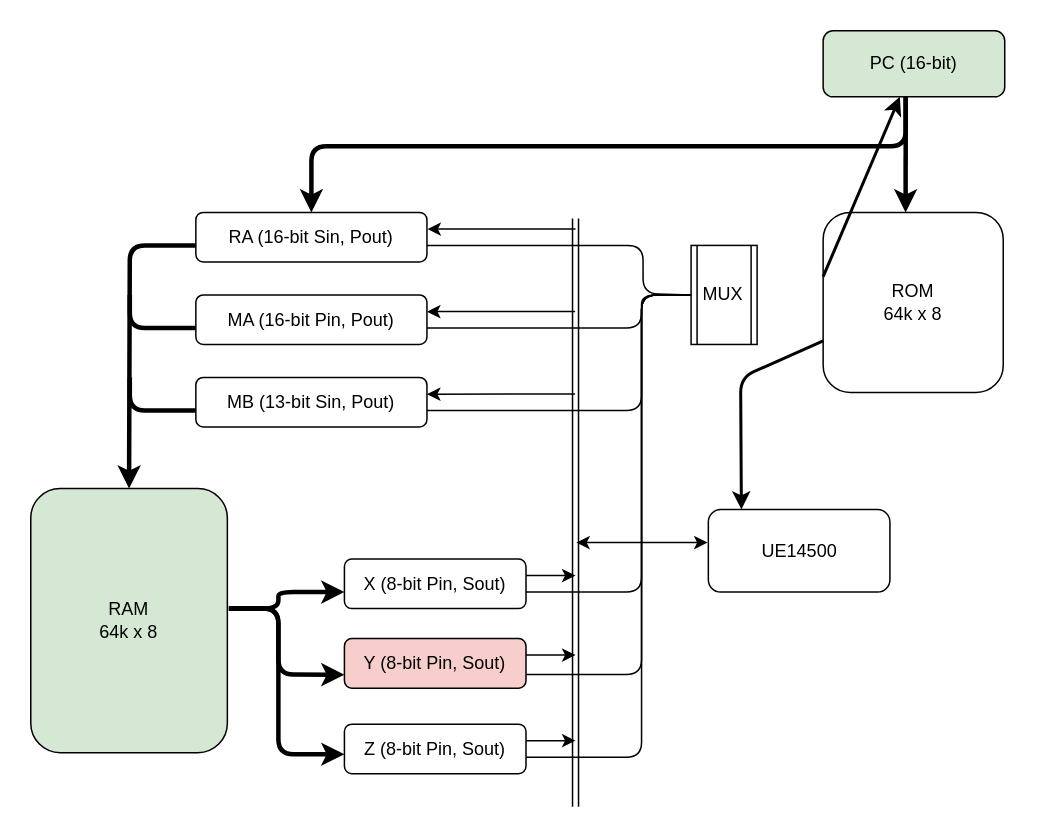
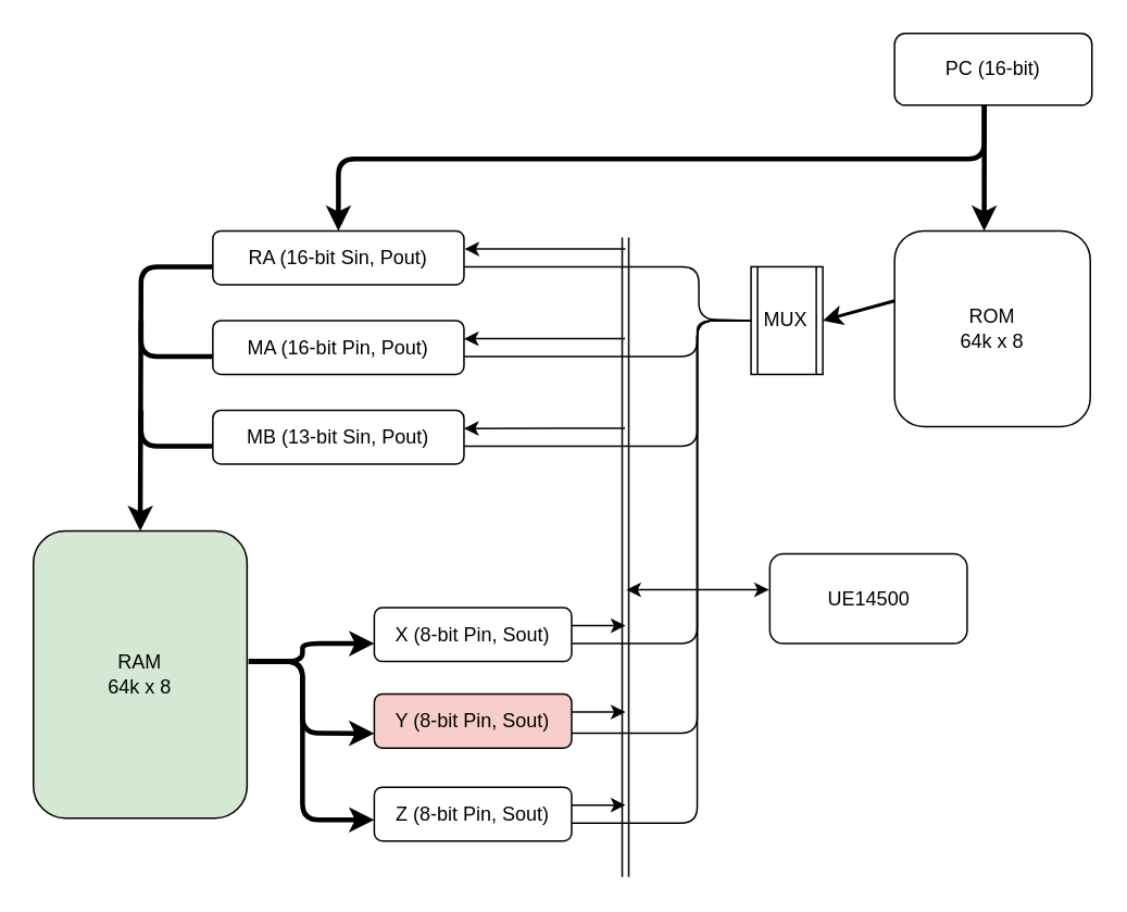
  <mxCell id="0" />
  <mxCell id="1" parent="0" />
  <mxCell id="2" value="X (8-bit Pin, Sout)" style="rounded=1;whiteSpace=wrap;html=1;" parent="1" vertex="1"><mxGeometry x="229" y="372" width="121" height="33" as="geometry" /></mxCell>
  <mxCell id="3" value="" style="shape=link;html=1;rounded=0;" parent="1" edge="1"><mxGeometry width="100" relative="1" as="geometry"><mxPoint x="383" y="537" as="sourcePoint" /><mxPoint x="383" y="145" as="targetPoint" /></mxGeometry></mxCell>
  <mxCell id="4" value="" style="endArrow=classic;html=1;rounded=0;" parent="1" edge="1"><mxGeometry width="50" height="50" relative="1" as="geometry"><mxPoint x="350" y="383" as="sourcePoint" /><mxPoint x="383" y="383" as="targetPoint" /></mxGeometry></mxCell>
  <mxCell id="5" value="UE14500" style="rounded=1;whiteSpace=wrap;html=1;" parent="1" vertex="1"><mxGeometry x="471.5" y="339" width="121" height="55" as="geometry" /></mxCell>
  <mxCell id="6" value="" style="endArrow=classic;startArrow=classic;html=1;rounded=0;" parent="1" edge="1"><mxGeometry width="50" height="50" relative="1" as="geometry"><mxPoint x="383.5" y="361" as="sourcePoint" /><mxPoint x="471" y="361" as="targetPoint" /></mxGeometry></mxCell>
  <mxCell id="7" value="RAM&lt;br&gt;64k x 8" style="rounded=1;whiteSpace=wrap;html=1;fillColor=#d5e8d4;" parent="1" vertex="1"><mxGeometry x="20" y="325" width="131" height="176" as="geometry" /></mxCell>
  <mxCell id="8" value="" style="endArrow=classic;html=1;rounded=1;strokeWidth=3;entryX=0;entryY=0.667;entryDx=0;entryDy=0;entryPerimeter=0;" parent="1" target="2" edge="1"><mxGeometry width="50" height="50" relative="1" as="geometry"><mxPoint x="152" y="405" as="sourcePoint" /><mxPoint x="218" y="394" as="targetPoint" /><Array as="points"><mxPoint x="185" y="405" /><mxPoint x="185" y="394" /></Array></mxGeometry></mxCell>
  <mxCell id="9" value="RA (16-bit Sin, Pout)" style="rounded=1;whiteSpace=wrap;html=1;" parent="1" vertex="1"><mxGeometry x="130" y="141" width="154" height="33" as="geometry" /></mxCell>
  <mxCell id="10" value="" style="endArrow=classic;html=1;rounded=0;entryX=1.002;entryY=0.337;entryDx=0;entryDy=0;entryPerimeter=0;" parent="1" target="9" edge="1"><mxGeometry width="50" height="50" relative="1" as="geometry"><mxPoint x="383" y="152" as="sourcePoint" /><mxPoint x="288" y="165" as="targetPoint" /></mxGeometry></mxCell>
  <mxCell id="11" value="" style="endArrow=classic;html=1;rounded=1;strokeWidth=3;entryX=0.5;entryY=0;entryDx=0;entryDy=0;" parent="1" target="7" edge="1"><mxGeometry width="50" height="50" relative="1" as="geometry"><mxPoint x="130" y="163" as="sourcePoint" /><mxPoint x="98" y="425" as="targetPoint" /><Array as="points"><mxPoint x="86" y="163" /></Array></mxGeometry></mxCell>
  <mxCell id="12" value="ROM&lt;br&gt;64k x 8" style="rounded=1;whiteSpace=wrap;html=1;" parent="1" vertex="1"><mxGeometry x="548" y="141" width="120" height="120" as="geometry" /></mxCell>
- <mxCell id="13" value="PC (16-bit)" style="rounded=1;whiteSpace=wrap;html=1;fillColor=#d5e8d4;" parent="1" vertex="1"><mxGeometry x="548" y="20" width="121" height="44" as="geometry" /></mxCell>
+ <mxCell id="13" value="PC (16-bit)" style="rounded=1;whiteSpace=wrap;html=1;" parent="1" vertex="1"><mxGeometry x="548" y="20" width="121" height="44" as="geometry" /></mxCell>
  <mxCell id="14" value="" style="endArrow=classic;html=1;rounded=0;strokeWidth=3;entryX=0.458;entryY=0;entryDx=0;entryDy=0;entryPerimeter=0;" parent="1" target="12" edge="1"><mxGeometry width="50" height="50" relative="1" as="geometry"><mxPoint x="603" y="64" as="sourcePoint" /><mxPoint x="603" y="130" as="targetPoint" /></mxGeometry></mxCell>
  <mxCell id="15" value="MUX" style="shape=process;whiteSpace=wrap;html=1;backgroundOutline=1;" parent="1" vertex="1"><mxGeometry x="460" y="163" width="44" height="66" as="geometry" /></mxCell>
  <mxCell id="16" value="" style="endArrow=none;html=1;rounded=1;strokeWidth=1;exitX=1;exitY=0.667;exitDx=0;exitDy=0;exitPerimeter=0;" parent="1" source="9" edge="1"><mxGeometry width="50" height="50" relative="1" as="geometry"><mxPoint x="295" y="163" as="sourcePoint" /><mxPoint x="460" y="196" as="targetPoint" /><Array as="points"><mxPoint x="428" y="163" /><mxPoint x="428" y="195" /></Array></mxGeometry></mxCell>
  <mxCell id="17" value="" style="endArrow=none;html=1;rounded=1;strokeWidth=1;exitX=1;exitY=0.667;exitDx=0;exitDy=0;exitPerimeter=0;" parent="1" source="30" edge="1"><mxGeometry width="50" height="50" relative="1" as="geometry"><mxPoint x="295" y="218" as="sourcePoint" /><mxPoint x="460" y="196" as="targetPoint" /><Array as="points"><mxPoint x="427" y="218" /><mxPoint x="427" y="196" /></Array></mxGeometry></mxCell>
  <mxCell id="18" value="" style="endArrow=none;html=1;rounded=1;strokeWidth=1;exitX=1;exitY=0.667;exitDx=0;exitDy=0;exitPerimeter=0;" parent="1" source="31" edge="1"><mxGeometry width="50" height="50" relative="1" as="geometry"><mxPoint x="350" y="284" as="sourcePoint" /><mxPoint x="460" y="196" as="targetPoint" /><Array as="points"><mxPoint x="427" y="273" /><mxPoint x="427" y="196" /></Array></mxGeometry></mxCell>
  <mxCell id="19" value="" style="endArrow=none;html=1;rounded=1;strokeWidth=1;" parent="1" edge="1"><mxGeometry width="50" height="50" relative="1" as="geometry"><mxPoint x="350" y="394" as="sourcePoint" /><mxPoint x="460" y="196" as="targetPoint" /><Array as="points"><mxPoint x="427" y="394" /><mxPoint x="427" y="196" /></Array></mxGeometry></mxCell>
- <mxCell id="20" value="" style="endArrow=classic;html=1;rounded=1;strokeWidth=2;exitX=0;exitY=0.357;exitDx=0;exitDy=0;exitPerimeter=0;" parent="1" source="12" target="13" edge="1"><mxGeometry width="50" height="50" relative="1" as="geometry"><mxPoint x="530" y="195.87" as="sourcePoint" /><mxPoint x="515" y="196" as="targetPoint" /></mxGeometry></mxCell>
- <mxCell id="21" value="" style="endArrow=classic;html=1;rounded=1;strokeWidth=2;entryX=0.182;entryY=0;entryDx=0;entryDy=0;entryPerimeter=0;exitX=0;exitY=0.714;exitDx=0;exitDy=0;exitPerimeter=0;" parent="1" source="12" target="5" edge="1"><mxGeometry width="50" height="50" relative="1" as="geometry"><mxPoint x="537" y="251" as="sourcePoint" /><mxPoint x="493" y="416" as="targetPoint" /><Array as="points"><mxPoint x="493" y="251" /></Array></mxGeometry></mxCell>
+ <mxCell id="20" value="" style="endArrow=classic;html=1;rounded=1;strokeWidth=2;exitX=0;exitY=0.357;exitDx=0;exitDy=0;exitPerimeter=0;entryX=1;entryY=0.5;entryDx=0;entryDy=0;" parent="1" source="12" target="15" edge="1"><mxGeometry width="50" height="50" relative="1" as="geometry"><mxPoint x="530" y="195.87" as="sourcePoint" /><mxPoint x="515" y="196" as="targetPoint" /></mxGeometry></mxCell>
  <mxCell id="22" value="Y (8-bit Pin, Sout)" style="rounded=1;whiteSpace=wrap;html=1;fillColor=#f8cecc;" parent="1" vertex="1"><mxGeometry x="229" y="425" width="121" height="33" as="geometry" /></mxCell>
  <mxCell id="23" value="" style="endArrow=classic;html=1;rounded=0;" parent="1" edge="1"><mxGeometry width="50" height="50" relative="1" as="geometry"><mxPoint x="350" y="436" as="sourcePoint" /><mxPoint x="383" y="436" as="targetPoint" /></mxGeometry></mxCell>
  <mxCell id="24" value="Z (8-bit Pin, Sout)" style="rounded=1;whiteSpace=wrap;html=1;" parent="1" vertex="1"><mxGeometry x="229" y="482" width="121" height="33" as="geometry" /></mxCell>
  <mxCell id="25" value="" style="endArrow=classic;html=1;rounded=0;" parent="1" edge="1"><mxGeometry width="50" height="50" relative="1" as="geometry"><mxPoint x="350" y="493" as="sourcePoint" /><mxPoint x="383" y="493" as="targetPoint" /></mxGeometry></mxCell>
  <mxCell id="26" value="" style="endArrow=classic;html=1;rounded=1;strokeWidth=3;entryX=0;entryY=0.667;entryDx=0;entryDy=0;entryPerimeter=0;" parent="1" edge="1"><mxGeometry width="50" height="50" relative="1" as="geometry"><mxPoint x="152" y="405" as="sourcePoint" /><mxPoint x="229" y="449.011" as="targetPoint" /><Array as="points"><mxPoint x="185" y="405" /><mxPoint x="185" y="449" /></Array></mxGeometry></mxCell>
  <mxCell id="27" value="" style="endArrow=classic;html=1;rounded=1;strokeWidth=3;entryX=0;entryY=0.667;entryDx=0;entryDy=0;entryPerimeter=0;" parent="1" edge="1"><mxGeometry width="50" height="50" relative="1" as="geometry"><mxPoint x="152" y="405" as="sourcePoint" /><mxPoint x="229" y="502.011" as="targetPoint" /><Array as="points"><mxPoint x="185" y="405" /><mxPoint x="185" y="502" /></Array></mxGeometry></mxCell>
  <mxCell id="28" value="" style="endArrow=none;html=1;rounded=1;exitX=1;exitY=0.727;exitDx=0;exitDy=0;exitPerimeter=0;" parent="1" source="22" edge="1"><mxGeometry width="50" height="50" relative="1" as="geometry"><mxPoint x="427" y="411" as="sourcePoint" /><mxPoint x="460" y="196" as="targetPoint" /><Array as="points"><mxPoint x="427" y="449" /><mxPoint x="427" y="196" /></Array></mxGeometry></mxCell>
  <mxCell id="29" value="" style="endArrow=none;html=1;rounded=1;exitX=1;exitY=0.667;exitDx=0;exitDy=0;exitPerimeter=0;" parent="1" source="24" edge="1"><mxGeometry width="50" height="50" relative="1" as="geometry"><mxPoint x="449" y="477" as="sourcePoint" /><mxPoint x="460" y="196" as="targetPoint" /><Array as="points"><mxPoint x="427" y="504" /><mxPoint x="427" y="196" /></Array></mxGeometry></mxCell>
  <mxCell id="30" value="MA (16-bit Pin, Pout)" style="rounded=1;whiteSpace=wrap;html=1;" parent="1" vertex="1"><mxGeometry x="130" y="196" width="154" height="33" as="geometry" /></mxCell>
  <mxCell id="31" value="MB&amp;nbsp;(13-bit Sin, Pout)" style="rounded=1;whiteSpace=wrap;html=1;" parent="1" vertex="1"><mxGeometry x="130" y="251" width="154" height="33" as="geometry" /></mxCell>
  <mxCell id="32" value="" style="endArrow=none;html=1;rounded=1;entryX=0;entryY=0.667;entryDx=0;entryDy=0;entryPerimeter=0;strokeWidth=3;" parent="1" target="30" edge="1"><mxGeometry width="50" height="50" relative="1" as="geometry"><mxPoint x="86" y="196" as="sourcePoint" /><mxPoint x="119" y="218" as="targetPoint" /><Array as="points"><mxPoint x="86" y="218" /></Array></mxGeometry></mxCell>
  <mxCell id="33" value="" style="endArrow=none;html=1;rounded=1;strokeWidth=3;" parent="1" edge="1"><mxGeometry width="50" height="50" relative="1" as="geometry"><mxPoint x="86" y="251" as="sourcePoint" /><mxPoint x="130" y="273" as="targetPoint" /><Array as="points"><mxPoint x="86" y="273" /></Array></mxGeometry></mxCell>
  <mxCell id="34" value="" style="endArrow=classic;html=1;rounded=0;entryX=1.002;entryY=0.337;entryDx=0;entryDy=0;entryPerimeter=0;" parent="1" edge="1"><mxGeometry width="50" height="50" relative="1" as="geometry"><mxPoint x="382.69" y="207" as="sourcePoint" /><mxPoint x="283.998" y="207.121" as="targetPoint" /></mxGeometry></mxCell>
  <mxCell id="35" value="" style="endArrow=classic;html=1;rounded=0;entryX=1.002;entryY=0.337;entryDx=0;entryDy=0;entryPerimeter=0;" parent="1" edge="1"><mxGeometry width="50" height="50" relative="1" as="geometry"><mxPoint x="382.69" y="262" as="sourcePoint" /><mxPoint x="283.998" y="262.121" as="targetPoint" /></mxGeometry></mxCell>
  <mxCell id="36" value="" style="endArrow=classic;html=1;rounded=1;strokeWidth=3;entryX=0.5;entryY=0;entryDx=0;entryDy=0;" parent="1" target="9" edge="1"><mxGeometry width="50" height="50" relative="1" as="geometry"><mxPoint x="603" y="64" as="sourcePoint" /><mxPoint x="548" y="52.989" as="targetPoint" /><Array as="points"><mxPoint x="603" y="97" /><mxPoint x="207" y="97" /></Array></mxGeometry></mxCell>
